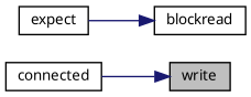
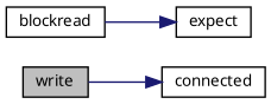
  digraph {
    fontname="Noto Sans"
    rankdir=LR
    node [color=black fillcolor=white fontname="Noto Sans" fontsize=10 shape=record style=filled]
    edge [color=midnightblue fontname="Noto Sans" fontsize=10 labelfontname=Helvetica labelfontsize=10 style=solid]
    n1 [fillcolor=grey75 fontcolor=black height=0.2 label=write width=0.4]
    n2 [height=0.2 label=connected width=0.4]
    n3 [height=0.2 label=expect width=0.4]
    n4 [height=0.2 label=blockread width=0.4]
-   n2 -> n1
-   n3 -> n4
+   n1 -> n2
+   n4 -> n3
  }
